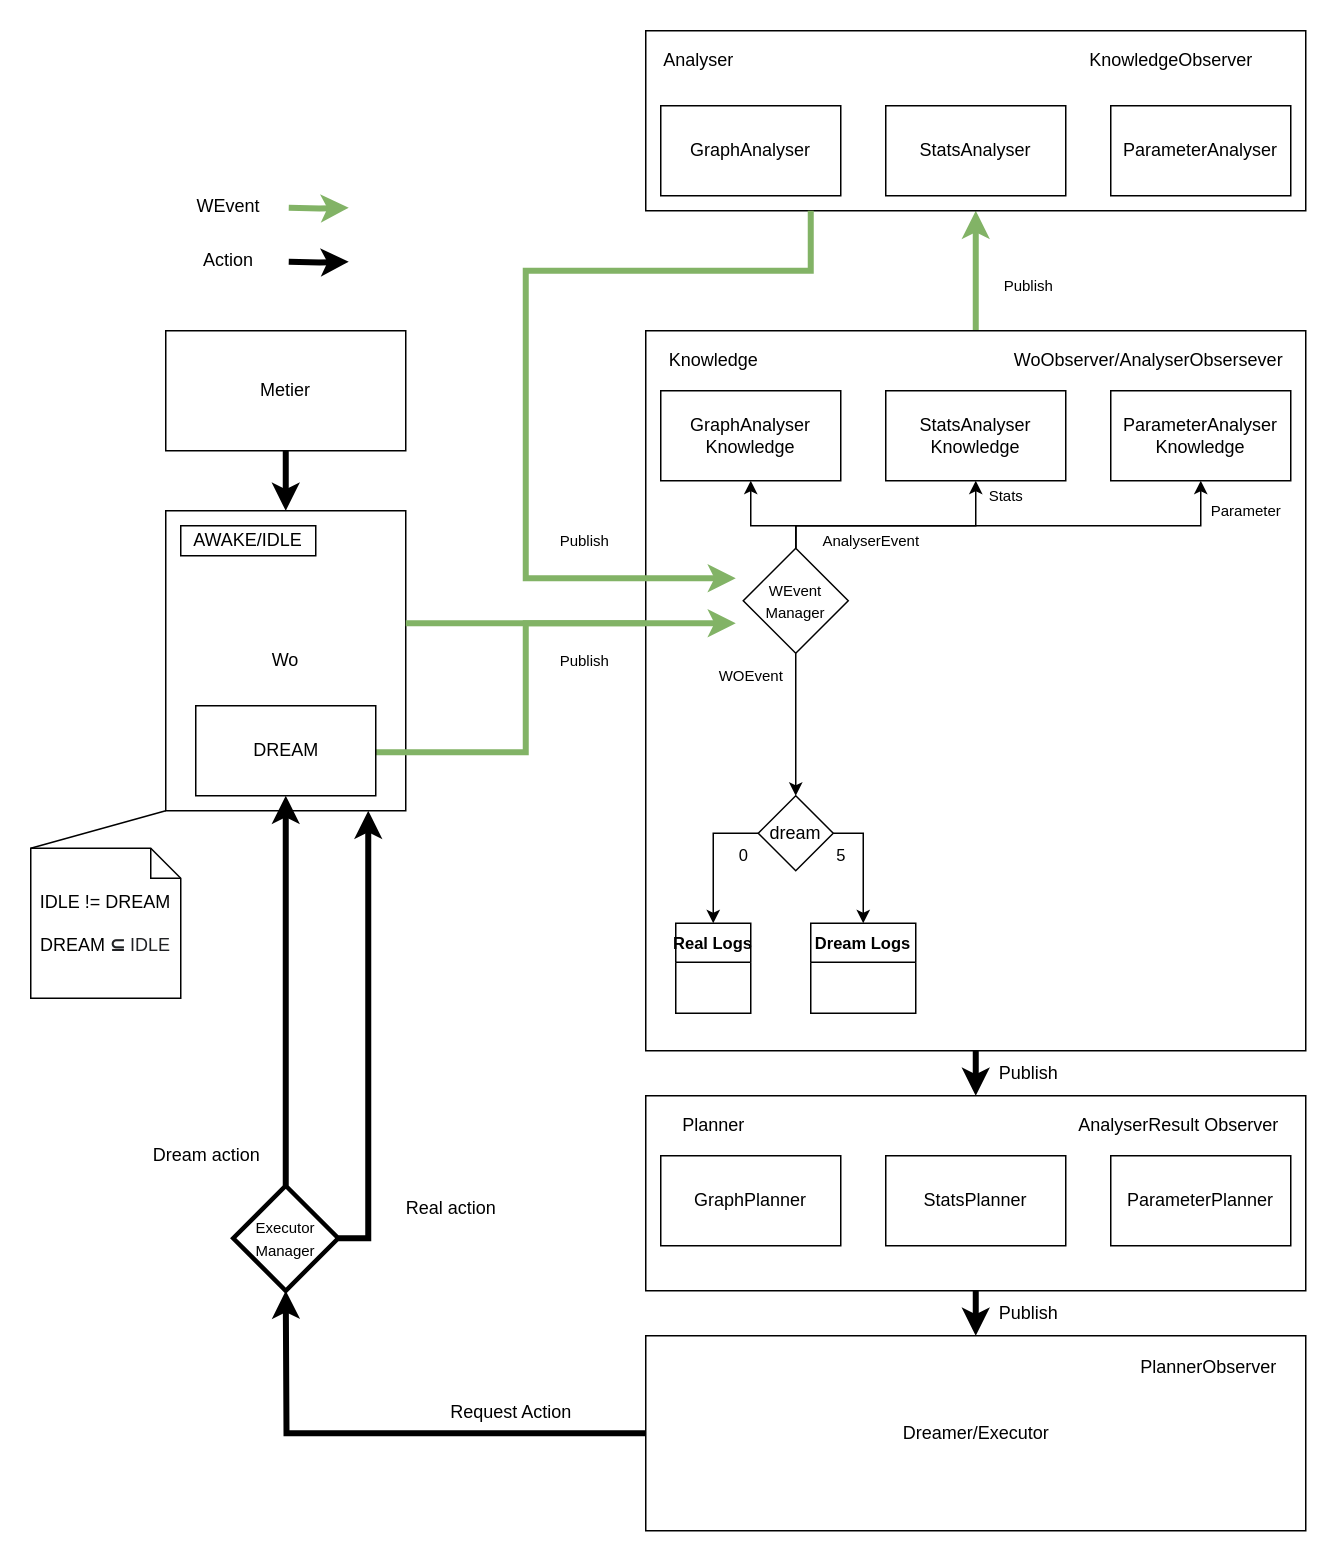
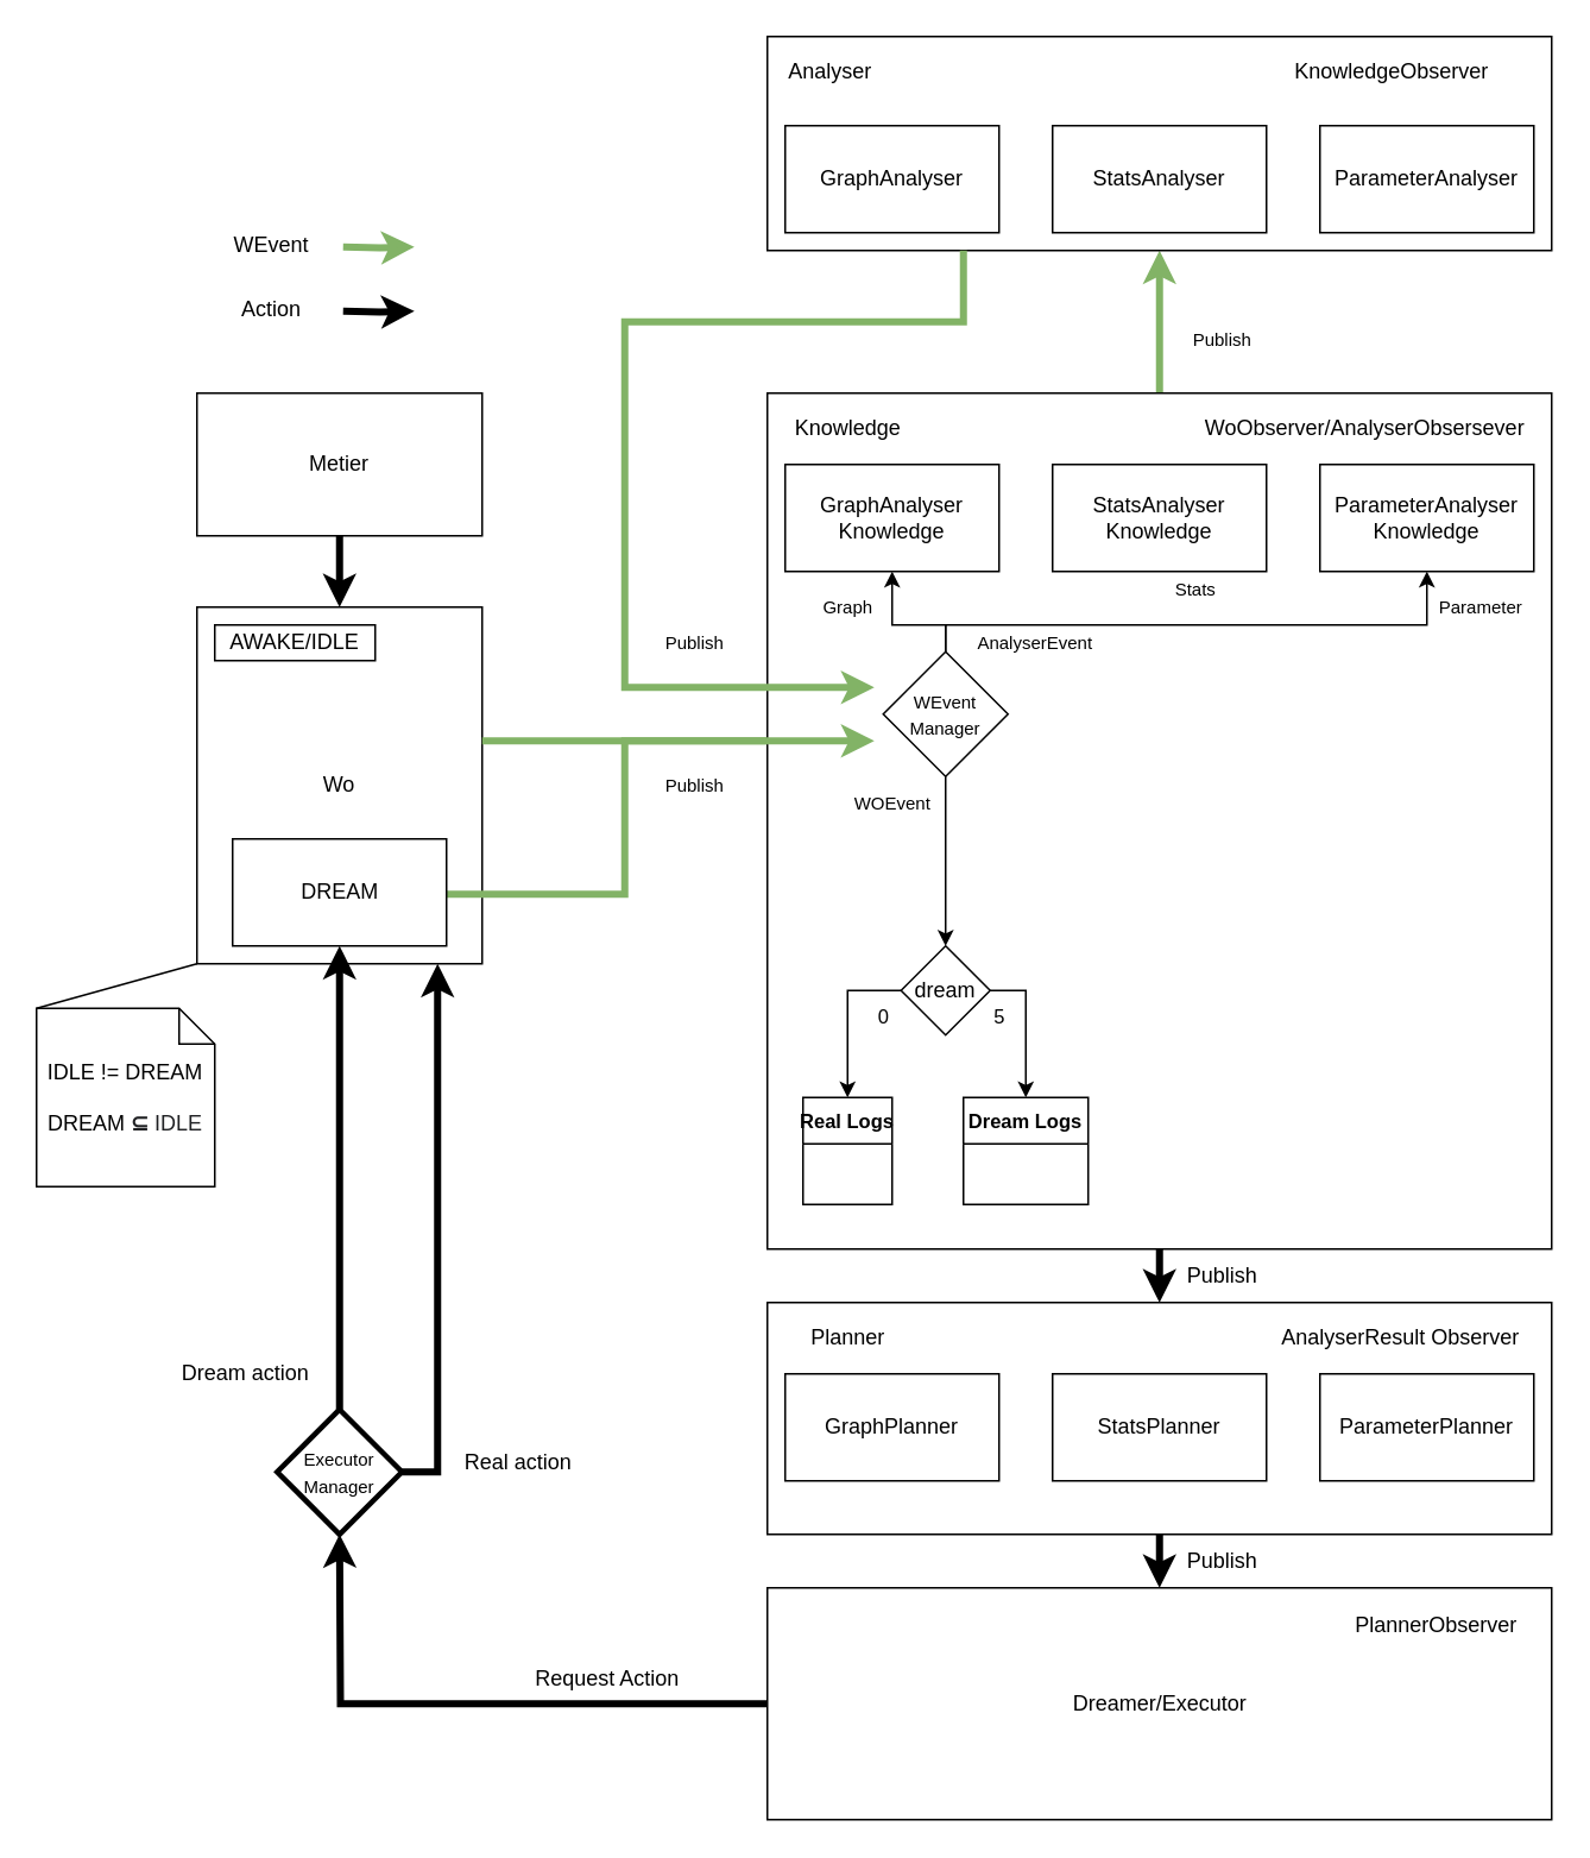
  <mxCell id="0" />
  <mxCell id="1" parent="0" />
  <mxCell id="2" value="Wo" style="rounded=0;whiteSpace=wrap;html=1;" parent="1" vertex="1"><mxGeometry x="110" y="340" width="160" height="200" as="geometry" /></mxCell>
  <mxCell id="3" style="edgeStyle=orthogonalEdgeStyle;rounded=0;orthogonalLoop=1;jettySize=auto;html=1;exitX=1;exitY=0.5;exitDx=0;exitDy=0;strokeWidth=4;fillColor=#d5e8d4;strokeColor=#82b366;entryX=0;entryY=0.5;entryDx=0;entryDy=0;" parent="1" target="37" edge="1"><mxGeometry relative="1" as="geometry"><mxPoint x="250" y="501" as="sourcePoint" /><mxPoint x="400" y="330" as="targetPoint" /><Array as="points"><mxPoint x="350" y="501" /><mxPoint x="350" y="415" /></Array></mxGeometry></mxCell>
  <mxCell id="4" value="" style="rounded=0;whiteSpace=wrap;html=1;" parent="1" vertex="1"><mxGeometry x="130" y="470" width="120" height="60" as="geometry" /></mxCell>
  <mxCell id="5" value="&lt;font style=&quot;font-size: 12px&quot;&gt;IDLE != DREAM&lt;br&gt;&lt;br&gt;DREAM&amp;nbsp;&lt;span style=&quot;color: rgb(32 , 33 , 36) ; font-family: &amp;#34;arial&amp;#34; , sans-serif ; text-align: left ; background-color: rgb(255 , 255 , 255)&quot;&gt;&lt;b&gt;⊆&lt;/b&gt; IDLE&lt;/span&gt;&lt;/font&gt;" style="shape=note;size=20;whiteSpace=wrap;html=1;" parent="1" vertex="1"><mxGeometry x="20" y="565" width="100" height="100" as="geometry" /></mxCell>
  <mxCell id="6" value="AWAKE/IDLE" style="rounded=0;whiteSpace=wrap;html=1;" parent="1" vertex="1"><mxGeometry x="120" y="350" width="90" height="20" as="geometry" /></mxCell>
  <mxCell id="7" style="edgeStyle=orthogonalEdgeStyle;rounded=0;orthogonalLoop=1;jettySize=auto;html=1;exitX=0.5;exitY=1;exitDx=0;exitDy=0;entryX=0.5;entryY=0;entryDx=0;entryDy=0;startArrow=none;startFill=0;endArrow=classic;endFill=1;strokeWidth=4;" edge="1" parent="1" source="8" target="2"><mxGeometry relative="1" as="geometry" /></mxCell>
  <mxCell id="8" value="Metier" style="rounded=0;whiteSpace=wrap;html=1;" parent="1" vertex="1"><mxGeometry x="110" y="220" width="160" height="80" as="geometry" /></mxCell>
  <mxCell id="9" style="edgeStyle=orthogonalEdgeStyle;rounded=0;orthogonalLoop=1;jettySize=auto;html=1;exitX=0.5;exitY=0;exitDx=0;exitDy=0;entryX=0.5;entryY=1;entryDx=0;entryDy=0;fontSize=30;strokeWidth=4;fillColor=#d5e8d4;strokeColor=#82b366;" parent="1" source="11" target="13" edge="1"><mxGeometry relative="1" as="geometry" /></mxCell>
  <mxCell id="10" style="edgeStyle=orthogonalEdgeStyle;rounded=0;orthogonalLoop=1;jettySize=auto;html=1;startArrow=none;startFill=0;endArrow=classic;endFill=1;strokeWidth=4;" edge="1" parent="1" source="11" target="53"><mxGeometry relative="1" as="geometry" /></mxCell>
  <mxCell id="11" value="" style="rounded=0;whiteSpace=wrap;html=1;" parent="1" vertex="1"><mxGeometry x="430" y="220" width="440" height="480" as="geometry" /></mxCell>
  <mxCell id="12" value="Knowledge" style="text;html=1;align=center;verticalAlign=middle;resizable=0;points=[];autosize=1;strokeColor=none;fillColor=none;" parent="1" vertex="1"><mxGeometry x="440" y="230" width="70" height="20" as="geometry" /></mxCell>
  <mxCell id="13" value="" style="rounded=0;whiteSpace=wrap;html=1;" parent="1" vertex="1"><mxGeometry x="430" y="20" width="440" height="120" as="geometry" /></mxCell>
  <mxCell id="14" value="KnowledgeObserver" style="text;html=1;align=center;verticalAlign=middle;resizable=0;points=[];autosize=1;strokeColor=none;fillColor=none;" parent="1" vertex="1"><mxGeometry x="720" y="30" width="120" height="20" as="geometry" /></mxCell>
  <mxCell id="15" value="Analyser" style="text;html=1;align=center;verticalAlign=middle;resizable=0;points=[];autosize=1;strokeColor=none;fillColor=none;" parent="1" vertex="1"><mxGeometry x="435" y="30" width="60" height="20" as="geometry" /></mxCell>
  <mxCell id="16" value="GraphAnalyser" style="rounded=0;whiteSpace=wrap;html=1;" parent="1" vertex="1"><mxGeometry x="440" y="70" width="120" height="60" as="geometry" /></mxCell>
  <mxCell id="17" value="StatsAnalyser" style="rounded=0;whiteSpace=wrap;html=1;" parent="1" vertex="1"><mxGeometry x="590" y="70" width="120" height="60" as="geometry" /></mxCell>
  <mxCell id="18" value="ParameterAnalyser" style="rounded=0;whiteSpace=wrap;html=1;" parent="1" vertex="1"><mxGeometry x="740" y="70" width="120" height="60" as="geometry" /></mxCell>
  <mxCell id="19" style="edgeStyle=orthogonalEdgeStyle;rounded=0;orthogonalLoop=1;jettySize=auto;html=1;exitX=1;exitY=0.5;exitDx=0;exitDy=0;entryX=0.5;entryY=0;entryDx=0;entryDy=0;fontSize=10;strokeWidth=1;" parent="1" source="21" target="26" edge="1"><mxGeometry relative="1" as="geometry" /></mxCell>
  <mxCell id="20" style="edgeStyle=orthogonalEdgeStyle;rounded=0;orthogonalLoop=1;jettySize=auto;html=1;exitX=0;exitY=0.5;exitDx=0;exitDy=0;fontSize=10;strokeWidth=1;" parent="1" source="21" target="25" edge="1"><mxGeometry relative="1" as="geometry" /></mxCell>
  <mxCell id="21" value="dream" style="rhombus;whiteSpace=wrap;html=1;" parent="1" vertex="1"><mxGeometry x="505" y="530" width="50" height="50" as="geometry" /></mxCell>
  <mxCell id="22" style="edgeStyle=orthogonalEdgeStyle;rounded=0;orthogonalLoop=1;jettySize=auto;html=1;strokeWidth=4;fillColor=#d5e8d4;strokeColor=#82b366;" parent="1" edge="1"><mxGeometry relative="1" as="geometry"><mxPoint x="192" y="138" as="sourcePoint" /><mxPoint x="232" y="138" as="targetPoint" /></mxGeometry></mxCell>
  <mxCell id="23" value="WEvent" style="text;html=1;strokeColor=none;fillColor=none;align=center;verticalAlign=middle;whiteSpace=wrap;rounded=0;" parent="1" vertex="1"><mxGeometry x="122" y="122" width="60" height="30" as="geometry" /></mxCell>
  <mxCell id="24" style="edgeStyle=orthogonalEdgeStyle;rounded=0;orthogonalLoop=1;jettySize=auto;html=1;fillColor=#d5e8d4;strokeColor=#82b366;strokeWidth=4;exitX=1;exitY=0.375;exitDx=0;exitDy=0;exitPerimeter=0;" parent="1" source="2" edge="1"><mxGeometry relative="1" as="geometry"><mxPoint x="280" y="415" as="sourcePoint" /><mxPoint x="490" y="415" as="targetPoint" /><Array as="points" /></mxGeometry></mxCell>
  <mxCell id="25" value="Real Logs" style="swimlane;fontStyle=1;childLayout=stackLayout;horizontal=1;startSize=26;horizontalStack=0;resizeParent=1;resizeParentMax=0;resizeLast=0;collapsible=1;marginBottom=0;align=center;fontSize=11;" parent="1" vertex="1"><mxGeometry x="450" y="615" width="50" height="60" as="geometry" /></mxCell>
  <mxCell id="26" value="Dream Logs" style="swimlane;fontStyle=1;childLayout=stackLayout;horizontal=1;startSize=26;horizontalStack=0;resizeParent=1;resizeParentMax=0;resizeLast=0;collapsible=1;marginBottom=0;align=center;fontSize=11;" parent="1" vertex="1"><mxGeometry x="540" y="615" width="70" height="60" as="geometry" /></mxCell>
  <mxCell id="27" value="0" style="text;html=1;align=center;verticalAlign=middle;resizable=0;points=[];autosize=1;strokeColor=none;fillColor=none;fontSize=11;" parent="1" vertex="1"><mxGeometry x="485" y="560" width="20" height="20" as="geometry" /></mxCell>
  <mxCell id="28" value="5" style="text;html=1;align=center;verticalAlign=middle;resizable=0;points=[];autosize=1;strokeColor=none;fillColor=none;fontSize=11;" parent="1" vertex="1"><mxGeometry x="550" y="560" width="20" height="20" as="geometry" /></mxCell>
  <mxCell id="29" value="GraphAnalyser&lt;br&gt;Knowledge" style="rounded=0;whiteSpace=wrap;html=1;" parent="1" vertex="1"><mxGeometry x="440" y="260" width="120" height="60" as="geometry" /></mxCell>
  <mxCell id="30" value="StatsAnalyser&lt;br&gt;Knowledge" style="rounded=0;whiteSpace=wrap;html=1;" parent="1" vertex="1"><mxGeometry x="590" y="260" width="120" height="60" as="geometry" /></mxCell>
  <mxCell id="31" value="ParameterAnalyser&lt;br&gt;Knowledge" style="rounded=0;whiteSpace=wrap;html=1;" parent="1" vertex="1"><mxGeometry x="740" y="260" width="120" height="60" as="geometry" /></mxCell>
  <mxCell id="32" value="" style="endArrow=none;html=1;rounded=0;fontSize=11;strokeWidth=1;entryX=0;entryY=1;entryDx=0;entryDy=0;" parent="1" target="2" edge="1"><mxGeometry width="50" height="50" relative="1" as="geometry"><mxPoint x="20" y="565" as="sourcePoint" /><mxPoint x="70" y="515" as="targetPoint" /></mxGeometry></mxCell>
  <mxCell id="33" style="edgeStyle=orthogonalEdgeStyle;rounded=0;orthogonalLoop=1;jettySize=auto;html=1;entryX=0.5;entryY=0;entryDx=0;entryDy=0;fontSize=10;strokeWidth=1;" parent="1" source="37" target="21" edge="1"><mxGeometry relative="1" as="geometry" /></mxCell>
  <mxCell id="34" style="edgeStyle=orthogonalEdgeStyle;rounded=0;orthogonalLoop=1;jettySize=auto;html=1;entryX=0.5;entryY=1;entryDx=0;entryDy=0;fontSize=10;strokeWidth=1;" parent="1" source="37" target="29" edge="1"><mxGeometry relative="1" as="geometry"><Array as="points"><mxPoint x="530" y="350" /><mxPoint x="500" y="350" /></Array></mxGeometry></mxCell>
- <mxCell id="35" style="edgeStyle=orthogonalEdgeStyle;rounded=0;orthogonalLoop=1;jettySize=auto;html=1;entryX=0.5;entryY=1;entryDx=0;entryDy=0;fontSize=10;strokeWidth=1;" parent="1" source="37" target="30" edge="1"><mxGeometry relative="1" as="geometry"><Array as="points"><mxPoint x="530" y="350" /><mxPoint x="650" y="350" /></Array></mxGeometry></mxCell>
  <mxCell id="36" style="edgeStyle=orthogonalEdgeStyle;rounded=0;orthogonalLoop=1;jettySize=auto;html=1;entryX=0.5;entryY=1;entryDx=0;entryDy=0;fontSize=10;strokeWidth=1;" parent="1" source="37" target="31" edge="1"><mxGeometry relative="1" as="geometry"><Array as="points"><mxPoint x="530" y="350" /><mxPoint x="800" y="350" /></Array></mxGeometry></mxCell>
  <mxCell id="37" value="&lt;font style=&quot;font-size: 10px&quot;&gt;WEvent&lt;br&gt;Manager&lt;/font&gt;" style="rhombus;whiteSpace=wrap;html=1;fontSize=12;" parent="1" vertex="1"><mxGeometry x="495" y="365" width="70" height="70" as="geometry" /></mxCell>
  <mxCell id="38" value="WOEvent" style="text;html=1;align=center;verticalAlign=middle;resizable=0;points=[];autosize=1;strokeColor=none;fillColor=none;fontSize=10;" parent="1" vertex="1"><mxGeometry x="470" y="440" width="60" height="20" as="geometry" /></mxCell>
  <mxCell id="39" value="AnalyserEvent" style="text;html=1;align=center;verticalAlign=middle;resizable=0;points=[];autosize=1;strokeColor=none;fillColor=none;fontSize=10;" parent="1" vertex="1"><mxGeometry x="540" y="350" width="80" height="20" as="geometry" /></mxCell>
+ <mxCell id="40" value="Graph" style="text;html=1;align=center;verticalAlign=middle;resizable=0;points=[];autosize=1;strokeColor=none;fillColor=none;fontSize=10;" parent="1" vertex="1"><mxGeometry x="455" y="330" width="40" height="20" as="geometry" /></mxCell>
  <mxCell id="41" value="Stats" style="text;html=1;align=center;verticalAlign=middle;resizable=0;points=[];autosize=1;strokeColor=none;fillColor=none;fontSize=10;" parent="1" vertex="1"><mxGeometry x="650" y="320" width="40" height="20" as="geometry" /></mxCell>
  <mxCell id="42" value="Parameter" style="text;html=1;align=center;verticalAlign=middle;resizable=0;points=[];autosize=1;strokeColor=none;fillColor=none;fontSize=10;" parent="1" vertex="1"><mxGeometry x="800" y="330" width="60" height="20" as="geometry" /></mxCell>
  <mxCell id="43" style="edgeStyle=orthogonalEdgeStyle;rounded=0;orthogonalLoop=1;jettySize=auto;html=1;fontSize=10;strokeColor=#000000;strokeWidth=4;" parent="1" source="44" edge="1"><mxGeometry relative="1" as="geometry"><mxPoint x="190" y="860" as="targetPoint" /></mxGeometry></mxCell>
  <mxCell id="44" value="" style="rounded=0;whiteSpace=wrap;html=1;fontSize=10;" parent="1" vertex="1"><mxGeometry x="430" y="890" width="440" height="130" as="geometry" /></mxCell>
  <mxCell id="45" value="PlannerObserver" style="text;html=1;align=center;verticalAlign=middle;resizable=0;points=[];autosize=1;strokeColor=none;fillColor=none;" parent="1" vertex="1"><mxGeometry x="750" y="901" width="110" height="20" as="geometry" /></mxCell>
  <mxCell id="46" value="Action" style="text;html=1;strokeColor=none;fillColor=none;align=center;verticalAlign=middle;whiteSpace=wrap;rounded=0;" parent="1" vertex="1"><mxGeometry x="122" y="158" width="60" height="30" as="geometry" /></mxCell>
  <mxCell id="47" style="edgeStyle=orthogonalEdgeStyle;rounded=0;orthogonalLoop=1;jettySize=auto;html=1;strokeWidth=4;fillColor=#d5e8d4;strokeColor=#000000;" parent="1" edge="1"><mxGeometry relative="1" as="geometry"><mxPoint x="192" y="174" as="sourcePoint" /><mxPoint x="232" y="174" as="targetPoint" /></mxGeometry></mxCell>
  <mxCell id="48" value="Publish" style="text;html=1;align=center;verticalAlign=middle;resizable=0;points=[];autosize=1;strokeColor=none;fillColor=none;fontSize=10;" parent="1" vertex="1"><mxGeometry x="660" y="180" width="50" height="20" as="geometry" /></mxCell>
  <mxCell id="49" value="Publish" style="text;html=1;align=center;verticalAlign=middle;resizable=0;points=[];autosize=1;strokeColor=none;fillColor=none;fontSize=10;" parent="1" vertex="1"><mxGeometry x="364" y="430" width="50" height="20" as="geometry" /></mxCell>
  <mxCell id="50" value="&lt;font style=&quot;font-size: 12px&quot;&gt;Request Action&lt;/font&gt;" style="text;html=1;align=center;verticalAlign=middle;resizable=0;points=[];autosize=1;strokeColor=none;fillColor=none;fontSize=10;" parent="1" vertex="1"><mxGeometry x="290" y="931" width="100" height="20" as="geometry" /></mxCell>
  <mxCell id="51" style="edgeStyle=orthogonalEdgeStyle;rounded=0;orthogonalLoop=1;jettySize=auto;html=1;strokeWidth=4;fillColor=#d5e8d4;strokeColor=#82b366;exitX=0.25;exitY=1;exitDx=0;exitDy=0;" parent="1" edge="1" source="13"><mxGeometry relative="1" as="geometry"><mxPoint x="540" y="160" as="sourcePoint" /><mxPoint x="490" y="385" as="targetPoint" /><Array as="points"><mxPoint x="540" y="180" /><mxPoint x="350" y="180" /><mxPoint x="350" y="385" /></Array></mxGeometry></mxCell>
  <mxCell id="52" value="Dreamer/Executor" style="text;html=1;align=center;verticalAlign=middle;resizable=0;points=[];autosize=1;strokeColor=none;fillColor=none;" vertex="1" parent="1"><mxGeometry x="595" y="945" width="110" height="20" as="geometry" /></mxCell>
  <mxCell id="53" value="" style="rounded=0;whiteSpace=wrap;html=1;fontSize=10;" vertex="1" parent="1"><mxGeometry x="430" y="730" width="440" height="130" as="geometry" /></mxCell>
  <mxCell id="54" value="AnalyserResult Observer" style="text;html=1;align=center;verticalAlign=middle;resizable=0;points=[];autosize=1;strokeColor=none;fillColor=none;" vertex="1" parent="1"><mxGeometry x="710" y="740" width="150" height="20" as="geometry" /></mxCell>
  <mxCell id="55" value="ParameterPlanner" style="rounded=0;whiteSpace=wrap;html=1;" vertex="1" parent="1"><mxGeometry x="740" y="770" width="120" height="60" as="geometry" /></mxCell>
  <mxCell id="56" value="StatsPlanner" style="rounded=0;whiteSpace=wrap;html=1;" vertex="1" parent="1"><mxGeometry x="590" y="770" width="120" height="60" as="geometry" /></mxCell>
  <mxCell id="57" value="GraphPlanner" style="rounded=0;whiteSpace=wrap;html=1;" vertex="1" parent="1"><mxGeometry x="440" y="770" width="120" height="60" as="geometry" /></mxCell>
  <mxCell id="58" value="Publish" style="text;html=1;align=center;verticalAlign=middle;resizable=0;points=[];autosize=1;strokeColor=none;" vertex="1" parent="1"><mxGeometry x="660" y="705" width="50" height="20" as="geometry" /></mxCell>
  <mxCell id="59" value="Planner" style="text;html=1;align=center;verticalAlign=middle;resizable=0;points=[];autosize=1;strokeColor=none;fillColor=none;" vertex="1" parent="1"><mxGeometry x="445" y="740" width="60" height="20" as="geometry" /></mxCell>
  <mxCell id="60" value="WoObserver/AnalyserObsersever" style="text;html=1;align=center;verticalAlign=middle;resizable=0;points=[];autosize=1;strokeColor=none;fillColor=none;" vertex="1" parent="1"><mxGeometry x="670" y="230" width="190" height="20" as="geometry" /></mxCell>
  <mxCell id="61" value="Publish" style="text;html=1;align=center;verticalAlign=middle;resizable=0;points=[];autosize=1;strokeColor=none;fillColor=none;fontSize=10;" vertex="1" parent="1"><mxGeometry x="364" y="350" width="50" height="20" as="geometry" /></mxCell>
  <mxCell id="62" style="edgeStyle=orthogonalEdgeStyle;rounded=0;orthogonalLoop=1;jettySize=auto;html=1;entryX=0.5;entryY=1;entryDx=0;entryDy=0;startArrow=none;startFill=0;endArrow=classic;endFill=1;strokeWidth=4;" edge="1" parent="1" source="64" target="4"><mxGeometry relative="1" as="geometry" /></mxCell>
  <mxCell id="63" style="edgeStyle=orthogonalEdgeStyle;rounded=0;orthogonalLoop=1;jettySize=auto;html=1;exitX=1;exitY=0.5;exitDx=0;exitDy=0;startArrow=none;startFill=0;endArrow=classic;endFill=1;strokeWidth=4;" edge="1" parent="1" source="64"><mxGeometry relative="1" as="geometry"><mxPoint x="245" y="540" as="targetPoint" /><Array as="points"><mxPoint x="245" y="825" /></Array></mxGeometry></mxCell>
  <mxCell id="64" value="&lt;font style=&quot;font-size: 10px&quot;&gt;Executor&lt;br&gt;Manager&lt;/font&gt;" style="rhombus;whiteSpace=wrap;html=1;fontSize=12;strokeWidth=3;" vertex="1" parent="1"><mxGeometry x="155" y="790" width="70" height="70" as="geometry" /></mxCell>
  <mxCell id="65" value="Dream action" style="text;html=1;align=center;verticalAlign=middle;resizable=0;points=[];autosize=1;strokeColor=none;" vertex="1" parent="1"><mxGeometry x="92" y="760" width="90" height="20" as="geometry" /></mxCell>
- <mxCell id="66" value="Real action" style="text;html=1;align=center;verticalAlign=middle;resizable=0;points=[];autosize=1;strokeColor=none;" vertex="1" parent="1"><mxGeometry x="260" y="795" width="80" height="20" as="geometry" /></mxCell>
+ <mxCell id="66" value="Real action" style="text;html=1;align=center;verticalAlign=middle;resizable=0;points=[];autosize=1;strokeColor=none;" vertex="1" parent="1"><mxGeometry x="250" y="810" width="80" height="20" as="geometry" /></mxCell>
  <mxCell id="67" style="edgeStyle=orthogonalEdgeStyle;rounded=0;orthogonalLoop=1;jettySize=auto;html=1;startArrow=none;startFill=0;endArrow=classic;endFill=1;strokeWidth=4;" edge="1" parent="1"><mxGeometry relative="1" as="geometry"><mxPoint x="650" y="860" as="sourcePoint" /><mxPoint x="650" y="890" as="targetPoint" /></mxGeometry></mxCell>
  <mxCell id="68" value="Publish" style="text;html=1;align=center;verticalAlign=middle;resizable=0;points=[];autosize=1;strokeColor=none;" vertex="1" parent="1"><mxGeometry x="660" y="865" width="50" height="20" as="geometry" /></mxCell>
  <mxCell id="69" value="DREAM" style="text;html=1;align=center;verticalAlign=middle;resizable=0;points=[];autosize=1;strokeColor=none;" vertex="1" parent="1"><mxGeometry x="160" y="490" width="60" height="20" as="geometry" /></mxCell>
